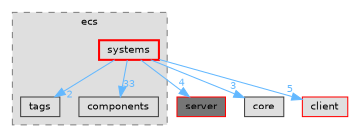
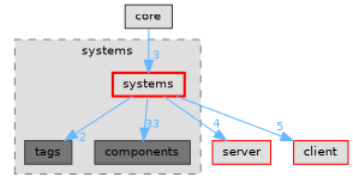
  digraph {
    compound=true
    node [color=grey25 fillcolor="#dfdfdf" fontname=Helvetica fontsize=10 shape=box style=filled]
    edge [color=steelblue1 fontcolor=steelblue1 fontname=Helvetica fontsize=10 labeldistance=1.5 labelfontname=Helvetica labelfontsize=10]
-   n1 [height=0.2 label=tags width=0.4]
-   n2 [height=0.2 label=components width=0.4]
+   n1 [fillcolor="#767676" height=0.2 label=tags width=0.4]
+   n2 [fillcolor="#767676" height=0.2 label=components width=0.4]
    n3 [color=red height=0.2 label=systems style="filled,bold" width=0.4]
-   n4 [color=red fillcolor="#767676" height=0.2 label=server width=0.4]
+   n4 [color=red height=0.2 label=server width=0.4]
    n5 [height=0.2 label=core width=0.4]
    n6 [color=red height=0.2 label=client width=0.4]
    subgraph cluster_1 {
      bgcolor="#dfdfdf"
      fontname=Helvetica
      fontsize=10
-     label=ecs
+     label=systems
      pencolor=grey50
      style="filled,dashed"
      n1
      n2
      n3
    }
    n3 -> n1 [headlabel=2]
    n3 -> n2 [headlabel=33]
    n3 -> n4 [headlabel=4]
-   n3 -> n5 [headlabel=3]
+   n5 -> n3 [headlabel=3]
    n3 -> n6 [headlabel=5]
  }
